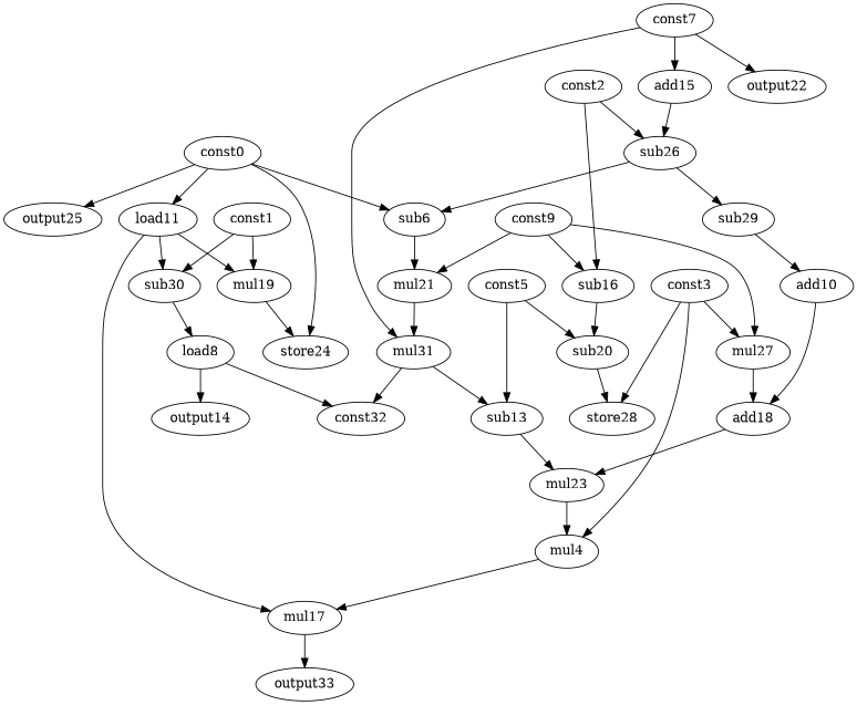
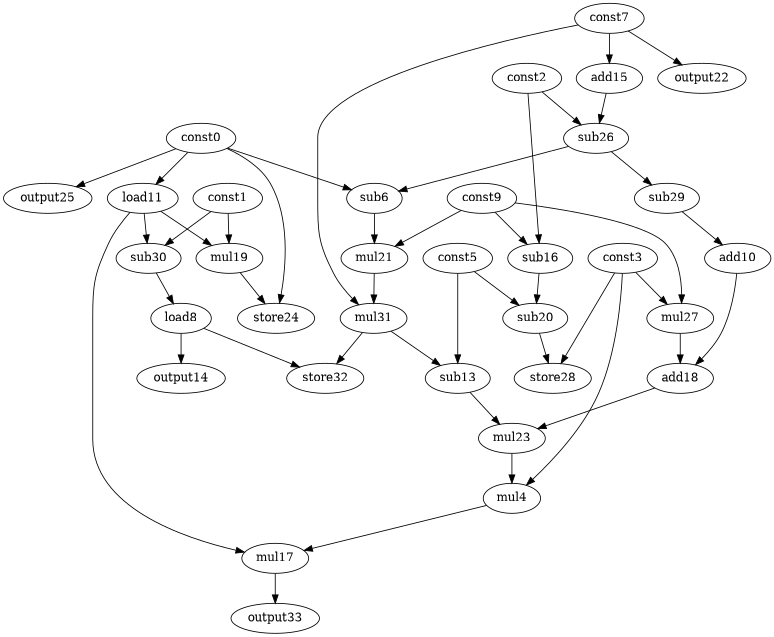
  digraph {
    node [opcode=sub]
    edge [operand=0]
    sub6
    const0 [opcode=const]
    load11 [opcode=load]
    store24 [opcode=store]
    output25 [opcode=output]
    mul21 [opcode=mul]
    mul19 [opcode=mul]
    sub30
    mul17 [opcode=mul]
    const1 [opcode=const]
    add10 [opcode=add]
    add18 [opcode=add]
    load8 [opcode=load]
    sub16
    const2 [opcode=const]
    sub26
    sub20
    sub29
    mul4 [opcode=mul]
    const3 [opcode=const]
    mul27 [opcode=mul]
    store28 [opcode=store]
    output33 [opcode=output]
    sub13
    const5 [opcode=const]
    mul23 [opcode=mul]
    mul31 [opcode=mul]
    add15 [opcode=add]
    const7 [opcode=const]
    output22 [opcode=output]
-   store32 [opcode=store label=const32]
+   store32 [opcode=store]
    output14 [opcode=output]
    const9 [opcode=const]
    sub6 -> mul21 [operand=1]
    const0 -> sub6
    const0 -> load11
    const0 -> store24
    const0 -> output25
    load11 -> mul19 [operand=1]
    load11 -> sub30 [operand=1]
    load11 -> mul17
    mul21 -> mul31
    mul19 -> store24 [operand=1]
    sub30 -> load8
    mul17 -> output33
    const1 -> mul19
    const1 -> sub30
    add10 -> add18
    add18 -> mul23
    load8 -> store32
    load8 -> output14
    sub16 -> sub20
    const2 -> sub16 [operand=1]
    const2 -> sub26
    sub26 -> sub6 [operand=1]
    sub26 -> sub29
    sub20 -> store28 [operand=1]
    sub29 -> add10 [operand=1]
    mul4 -> mul17 [operand=1]
    const3 -> mul4
    const3 -> mul27 [operand=1]
    const3 -> store28
    mul27 -> add18 [operand=1]
    sub13 -> mul23 [operand=1]
    const5 -> sub20 [operand=1]
    const5 -> sub13
    mul23 -> mul4 [operand=1]
    mul31 -> sub13 [operand=1]
    mul31 -> store32 [operand=1]
    add15 -> sub26 [operand=1]
    const7 -> mul31 [operand=1]
    const7 -> add15 [operand=1]
    const7 -> output22
    const9 -> mul21
    const9 -> sub16
    const9 -> mul27
  }
